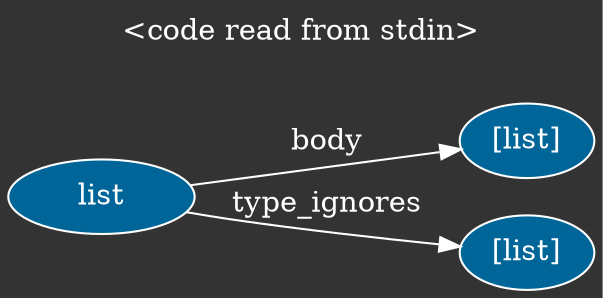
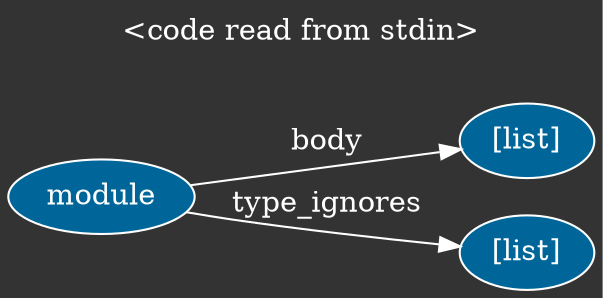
  digraph {
    bgcolor="#333333"
    fontcolor=white
    label="\<code read from stdin\>"
    labelloc=t
    rankdir=LR
    node [color=white fillcolor="#006699" fontcolor=white style=filled]
    edge [color=white fontcolor=white]
-   n1 [label=list]
+   n1 [label=module]
    n2 [label="[list]"]
    n3 [label="[list]"]
    n1 -> n2 [label=body]
    n1 -> n3 [label=type_ignores]
  }
